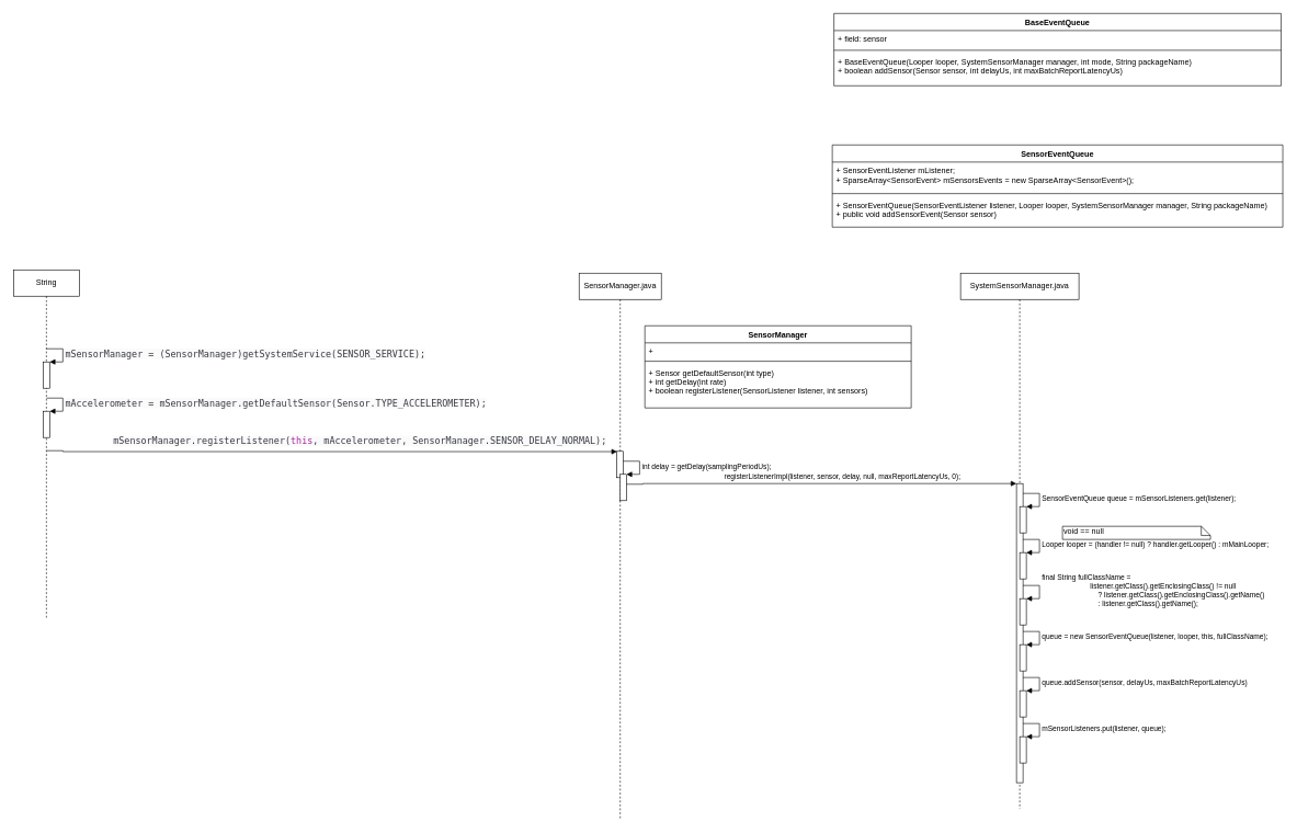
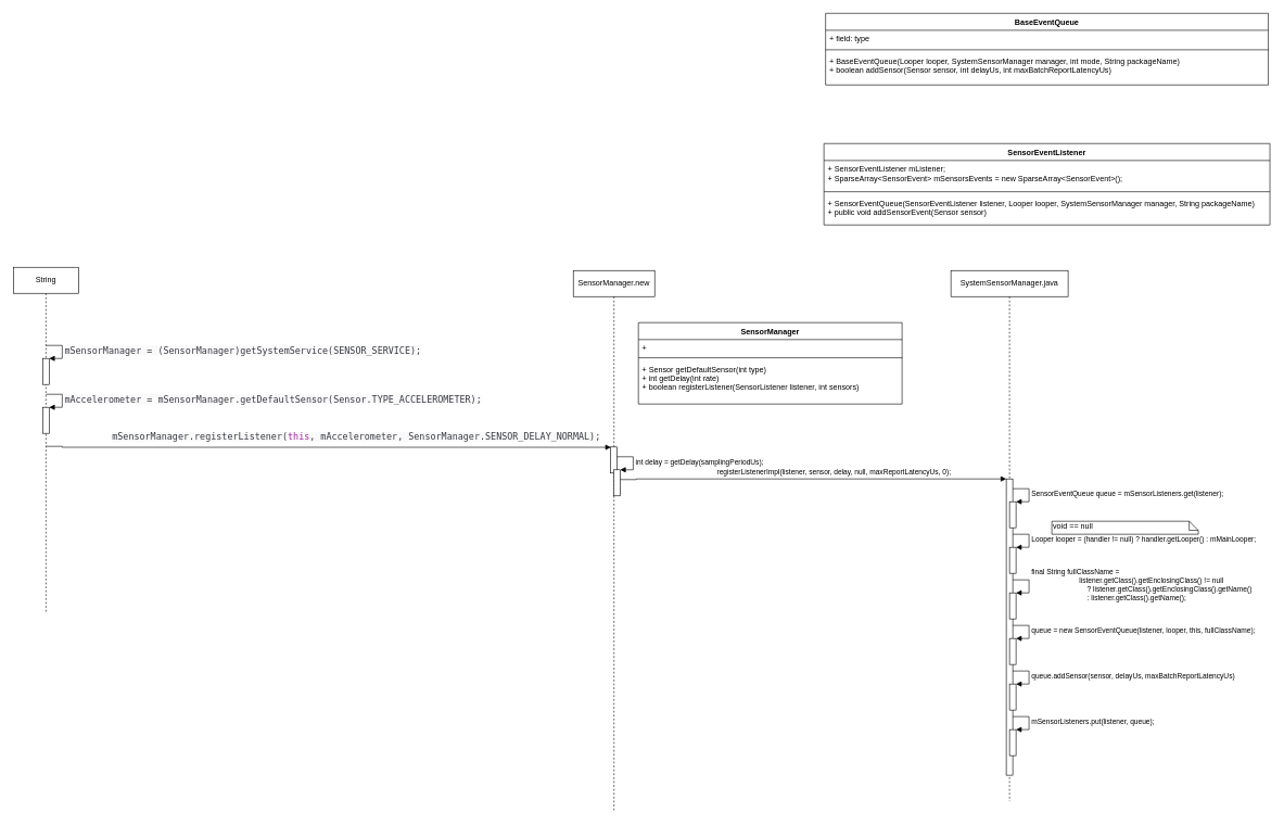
  <mxCell id="0" />
  <mxCell id="1" parent="0" />
  <mxCell id="2" value="String" style="shape=umlLifeline;perimeter=lifelinePerimeter;whiteSpace=wrap;html=1;container=1;collapsible=0;recursiveResize=0;outlineConnect=0;" vertex="1" parent="1"><mxGeometry x="20" y="410" width="100" height="530" as="geometry" /></mxCell>
  <mxCell id="3" value="" style="html=1;points=[];perimeter=orthogonalPerimeter;" vertex="1" parent="2"><mxGeometry x="45" y="140" width="10" height="40" as="geometry" /></mxCell>
  <mxCell id="4" value="&lt;span style=&quot;color: rgb(56 , 58 , 66) ; font-family: &amp;#34;source code pro&amp;#34; , &amp;#34;dejavu sans mono&amp;#34; , &amp;#34;ubuntu mono&amp;#34; , &amp;#34;anonymous pro&amp;#34; , &amp;#34;droid sans mono&amp;#34; , &amp;#34;menlo&amp;#34; , &amp;#34;monaco&amp;#34; , &amp;#34;consolas&amp;#34; , &amp;#34;inconsolata&amp;#34; , &amp;#34;courier&amp;#34; , monospace , &amp;#34;pingfang sc&amp;#34; , &amp;#34;microsoft yahei&amp;#34; , sans-serif ; font-size: 14px ; background-color: rgb(250 , 250 , 250)&quot;&gt;mSensorManager = (SensorManager)getSystemService(SENSOR_SERVICE);&lt;/span&gt;" style="edgeStyle=orthogonalEdgeStyle;html=1;align=left;spacingLeft=2;endArrow=block;rounded=0;entryX=1;entryY=0;" edge="1" target="3" parent="2"><mxGeometry relative="1" as="geometry"><mxPoint x="50" y="120" as="sourcePoint" /><Array as="points"><mxPoint x="75" y="120" /></Array></mxGeometry></mxCell>
  <mxCell id="5" value="" style="html=1;points=[];perimeter=orthogonalPerimeter;" vertex="1" parent="2"><mxGeometry x="45" y="215" width="10" height="40" as="geometry" /></mxCell>
  <mxCell id="6" value="&lt;span style=&quot;color: rgb(56 , 58 , 66) ; font-family: &amp;#34;source code pro&amp;#34; , &amp;#34;dejavu sans mono&amp;#34; , &amp;#34;ubuntu mono&amp;#34; , &amp;#34;anonymous pro&amp;#34; , &amp;#34;droid sans mono&amp;#34; , &amp;#34;menlo&amp;#34; , &amp;#34;monaco&amp;#34; , &amp;#34;consolas&amp;#34; , &amp;#34;inconsolata&amp;#34; , &amp;#34;courier&amp;#34; , monospace , &amp;#34;pingfang sc&amp;#34; , &amp;#34;microsoft yahei&amp;#34; , sans-serif ; font-size: 14px ; background-color: rgb(250 , 250 , 250)&quot;&gt;mAccelerometer = mSensorManager.getDefaultSensor(Sensor.TYPE_ACCELEROMETER);&lt;/span&gt;" style="edgeStyle=orthogonalEdgeStyle;html=1;align=left;spacingLeft=2;endArrow=block;rounded=0;entryX=1;entryY=0;" edge="1" target="5" parent="2"><mxGeometry relative="1" as="geometry"><mxPoint x="50" y="195" as="sourcePoint" /><Array as="points"><mxPoint x="75" y="195" /></Array></mxGeometry></mxCell>
  <mxCell id="7" value="&lt;span style=&quot;color: rgb(56 , 58 , 66) ; font-family: &amp;#34;source code pro&amp;#34; , &amp;#34;dejavu sans mono&amp;#34; , &amp;#34;ubuntu mono&amp;#34; , &amp;#34;anonymous pro&amp;#34; , &amp;#34;droid sans mono&amp;#34; , &amp;#34;menlo&amp;#34; , &amp;#34;monaco&amp;#34; , &amp;#34;consolas&amp;#34; , &amp;#34;inconsolata&amp;#34; , &amp;#34;courier&amp;#34; , monospace , &amp;#34;pingfang sc&amp;#34; , &amp;#34;microsoft yahei&amp;#34; , sans-serif ; font-size: 14px ; background-color: rgb(250 , 250 , 250)&quot;&gt;mSensorManager.registerListener(&lt;/span&gt;&lt;span class=&quot;hljs-keyword&quot; style=&quot;box-sizing: border-box ; outline: 0px ; margin: 0px ; padding: 0px ; font-family: &amp;#34;source code pro&amp;#34; , &amp;#34;dejavu sans mono&amp;#34; , &amp;#34;ubuntu mono&amp;#34; , &amp;#34;anonymous pro&amp;#34; , &amp;#34;droid sans mono&amp;#34; , &amp;#34;menlo&amp;#34; , &amp;#34;monaco&amp;#34; , &amp;#34;consolas&amp;#34; , &amp;#34;inconsolata&amp;#34; , &amp;#34;courier&amp;#34; , monospace , &amp;#34;pingfang sc&amp;#34; , &amp;#34;microsoft yahei&amp;#34; , sans-serif ; color: rgb(166 , 38 , 164) ; overflow-wrap: break-word ; font-size: 14px ; background-color: rgb(250 , 250 , 250)&quot;&gt;this&lt;/span&gt;&lt;span style=&quot;color: rgb(56 , 58 , 66) ; font-family: &amp;#34;source code pro&amp;#34; , &amp;#34;dejavu sans mono&amp;#34; , &amp;#34;ubuntu mono&amp;#34; , &amp;#34;anonymous pro&amp;#34; , &amp;#34;droid sans mono&amp;#34; , &amp;#34;menlo&amp;#34; , &amp;#34;monaco&amp;#34; , &amp;#34;consolas&amp;#34; , &amp;#34;inconsolata&amp;#34; , &amp;#34;courier&amp;#34; , monospace , &amp;#34;pingfang sc&amp;#34; , &amp;#34;microsoft yahei&amp;#34; , sans-serif ; font-size: 14px ; background-color: rgb(250 , 250 , 250)&quot;&gt;, mAccelerometer, SensorManager.SENSOR_DELAY_NORMAL);&lt;/span&gt;" style="edgeStyle=orthogonalEdgeStyle;html=1;align=left;spacingLeft=2;endArrow=block;rounded=0;entryX=0.072;entryY=0.011;entryDx=0;entryDy=0;entryPerimeter=0;" edge="1" target="9" parent="1"><mxGeometry x="-0.773" y="15" relative="1" as="geometry"><mxPoint x="70" y="685" as="sourcePoint" /><Array as="points"><mxPoint x="95" y="685" /></Array><mxPoint as="offset" /></mxGeometry></mxCell>
- <mxCell id="8" value="SensorManager.java" style="shape=umlLifeline;perimeter=lifelinePerimeter;whiteSpace=wrap;html=1;container=1;collapsible=0;recursiveResize=0;outlineConnect=0;" vertex="1" parent="1"><mxGeometry x="880" y="415" width="125" height="830" as="geometry" /></mxCell>
+ <mxCell id="8" value="SensorManager.new" style="shape=umlLifeline;perimeter=lifelinePerimeter;whiteSpace=wrap;html=1;container=1;collapsible=0;recursiveResize=0;outlineConnect=0;" vertex="1" parent="1"><mxGeometry x="880" y="415" width="125" height="830" as="geometry" /></mxCell>
  <mxCell id="9" value="" style="html=1;points=[];perimeter=orthogonalPerimeter;" vertex="1" parent="8"><mxGeometry x="57" y="271" width="10" height="40" as="geometry" /></mxCell>
  <mxCell id="10" value="" style="html=1;points=[];perimeter=orthogonalPerimeter;" vertex="1" parent="8"><mxGeometry x="62" y="306" width="10" height="40" as="geometry" /></mxCell>
  <mxCell id="11" value="int delay = getDelay(samplingPeriodUs);" style="edgeStyle=orthogonalEdgeStyle;html=1;align=left;spacingLeft=2;endArrow=block;rounded=0;entryX=1;entryY=0;" edge="1" target="10" parent="8"><mxGeometry relative="1" as="geometry"><mxPoint x="67" y="286" as="sourcePoint" /><Array as="points"><mxPoint x="92" y="286" /></Array></mxGeometry></mxCell>
  <mxCell id="12" value="registerListenerImpl(listener, sensor, delay, null, maxReportLatencyUs, 0);" style="edgeStyle=orthogonalEdgeStyle;html=1;align=left;spacingLeft=2;endArrow=block;rounded=0;entryX=0;entryY=0;entryDx=0;entryDy=0;entryPerimeter=0;" edge="1" target="18" parent="8"><mxGeometry x="-0.509" y="11" relative="1" as="geometry"><mxPoint x="72" y="321" as="sourcePoint" /><Array as="points"><mxPoint x="97" y="321" /><mxPoint x="97" y="320" /></Array><mxPoint as="offset" /></mxGeometry></mxCell>
  <mxCell id="13" value="SensorManager" style="swimlane;fontStyle=1;align=center;verticalAlign=top;childLayout=stackLayout;horizontal=1;startSize=26;horizontalStack=0;resizeParent=1;resizeParentMax=0;resizeLast=0;collapsible=1;marginBottom=0;" vertex="1" parent="1"><mxGeometry x="980" y="495" width="405" height="125" as="geometry" /></mxCell>
  <mxCell id="14" value="+ " style="text;strokeColor=none;fillColor=none;align=left;verticalAlign=top;spacingLeft=4;spacingRight=4;overflow=hidden;rotatable=0;points=[[0,0.5],[1,0.5]];portConstraint=eastwest;" vertex="1" parent="13"><mxGeometry y="26" width="405" height="24" as="geometry" /></mxCell>
  <mxCell id="15" value="" style="line;strokeWidth=1;fillColor=none;align=left;verticalAlign=middle;spacingTop=-1;spacingLeft=3;spacingRight=3;rotatable=0;labelPosition=right;points=[];portConstraint=eastwest;" vertex="1" parent="13"><mxGeometry y="50" width="405" height="8" as="geometry" /></mxCell>
  <mxCell id="16" value="+ Sensor getDefaultSensor(int type)&#10;+ int getDelay(int rate)&#10;+ boolean registerListener(SensorListener listener, int sensors)" style="text;strokeColor=none;fillColor=none;align=left;verticalAlign=top;spacingLeft=4;spacingRight=4;overflow=hidden;rotatable=0;points=[[0,0.5],[1,0.5]];portConstraint=eastwest;" vertex="1" parent="13"><mxGeometry y="58" width="405" height="67" as="geometry" /></mxCell>
  <mxCell id="17" value="SystemSensorManager.java" style="shape=umlLifeline;perimeter=lifelinePerimeter;whiteSpace=wrap;html=1;container=1;collapsible=0;recursiveResize=0;outlineConnect=0;" vertex="1" parent="1"><mxGeometry x="1460" y="415" width="180" height="815" as="geometry" /></mxCell>
  <mxCell id="18" value="" style="html=1;points=[];perimeter=orthogonalPerimeter;" vertex="1" parent="17"><mxGeometry x="85" y="320" width="10" height="455" as="geometry" /></mxCell>
  <mxCell id="19" value="" style="html=1;points=[];perimeter=orthogonalPerimeter;" vertex="1" parent="17"><mxGeometry x="90" y="355" width="10" height="40" as="geometry" /></mxCell>
  <mxCell id="20" value="SensorEventQueue queue = mSensorListeners.get(listener);" style="edgeStyle=orthogonalEdgeStyle;html=1;align=left;spacingLeft=2;endArrow=block;rounded=0;entryX=1;entryY=0;" edge="1" target="19" parent="17"><mxGeometry relative="1" as="geometry"><mxPoint x="95" y="335" as="sourcePoint" /><Array as="points"><mxPoint x="120" y="335" /></Array></mxGeometry></mxCell>
  <mxCell id="21" value="" style="html=1;points=[];perimeter=orthogonalPerimeter;" vertex="1" parent="17"><mxGeometry x="90" y="425" width="10" height="40" as="geometry" /></mxCell>
  <mxCell id="22" value="Looper looper = (handler != null) ? handler.getLooper() : mMainLooper;" style="edgeStyle=orthogonalEdgeStyle;html=1;align=left;spacingLeft=2;endArrow=block;rounded=0;entryX=1;entryY=0;" edge="1" target="21" parent="17"><mxGeometry relative="1" as="geometry"><mxPoint x="95" y="405" as="sourcePoint" /><Array as="points"><mxPoint x="120" y="405" /></Array></mxGeometry></mxCell>
  <mxCell id="23" value="" style="html=1;points=[];perimeter=orthogonalPerimeter;" vertex="1" parent="17"><mxGeometry x="90" y="495" width="10" height="40" as="geometry" /></mxCell>
  <mxCell id="24" value="&lt;div&gt;final String fullClassName =&lt;/div&gt;&lt;div&gt;&amp;nbsp; &amp;nbsp; &amp;nbsp; &amp;nbsp; &amp;nbsp; &amp;nbsp; &amp;nbsp; &amp;nbsp; &amp;nbsp; &amp;nbsp; &amp;nbsp; &amp;nbsp; listener.getClass().getEnclosingClass() != null&lt;/div&gt;&lt;div&gt;&amp;nbsp; &amp;nbsp; &amp;nbsp; &amp;nbsp; &amp;nbsp; &amp;nbsp; &amp;nbsp; &amp;nbsp; &amp;nbsp; &amp;nbsp; &amp;nbsp; &amp;nbsp; &amp;nbsp; &amp;nbsp; ? listener.getClass().getEnclosingClass().getName()&lt;/div&gt;&lt;div&gt;&amp;nbsp; &amp;nbsp; &amp;nbsp; &amp;nbsp; &amp;nbsp; &amp;nbsp; &amp;nbsp; &amp;nbsp; &amp;nbsp; &amp;nbsp; &amp;nbsp; &amp;nbsp; &amp;nbsp; &amp;nbsp; : listener.getClass().getName();&lt;/div&gt;" style="edgeStyle=orthogonalEdgeStyle;html=1;align=left;spacingLeft=2;endArrow=block;rounded=0;entryX=1;entryY=0;" edge="1" target="23" parent="17"><mxGeometry relative="1" as="geometry"><mxPoint x="95" y="475" as="sourcePoint" /><Array as="points"><mxPoint x="120" y="475" /></Array></mxGeometry></mxCell>
  <mxCell id="25" value="" style="html=1;points=[];perimeter=orthogonalPerimeter;" vertex="1" parent="17"><mxGeometry x="90" y="565" width="10" height="40" as="geometry" /></mxCell>
  <mxCell id="26" value="queue = new SensorEventQueue(listener, looper, this, fullClassName);" style="edgeStyle=orthogonalEdgeStyle;html=1;align=left;spacingLeft=2;endArrow=block;rounded=0;entryX=1;entryY=0;" edge="1" target="25" parent="17"><mxGeometry relative="1" as="geometry"><mxPoint x="95" y="545" as="sourcePoint" /><Array as="points"><mxPoint x="120" y="545" /></Array></mxGeometry></mxCell>
  <mxCell id="27" value="" style="html=1;points=[];perimeter=orthogonalPerimeter;" vertex="1" parent="17"><mxGeometry x="90" y="635" width="10" height="40" as="geometry" /></mxCell>
  <mxCell id="28" value="queue.addSensor(sensor, delayUs, maxBatchReportLatencyUs)" style="edgeStyle=orthogonalEdgeStyle;html=1;align=left;spacingLeft=2;endArrow=block;rounded=0;entryX=1;entryY=0;" edge="1" target="27" parent="17"><mxGeometry relative="1" as="geometry"><mxPoint x="95" y="615" as="sourcePoint" /><Array as="points"><mxPoint x="120" y="615" /></Array></mxGeometry></mxCell>
  <mxCell id="29" value="" style="html=1;points=[];perimeter=orthogonalPerimeter;" vertex="1" parent="17"><mxGeometry x="90" y="705" width="10" height="40" as="geometry" /></mxCell>
  <mxCell id="30" value="mSensorListeners.put(listener, queue);" style="edgeStyle=orthogonalEdgeStyle;html=1;align=left;spacingLeft=2;endArrow=block;rounded=0;entryX=1;entryY=0;" edge="1" target="29" parent="17"><mxGeometry relative="1" as="geometry"><mxPoint x="95" y="685" as="sourcePoint" /><Array as="points"><mxPoint x="120" y="685" /></Array></mxGeometry></mxCell>
  <mxCell id="31" value="void == null" style="shape=note;whiteSpace=wrap;html=1;size=14;verticalAlign=top;align=left;spacingTop=-6;" vertex="1" parent="1"><mxGeometry x="1615" y="800" width="225" height="20" as="geometry" /></mxCell>
  <mxCell id="32" value="BaseEventQueue" style="swimlane;fontStyle=1;align=center;verticalAlign=top;childLayout=stackLayout;horizontal=1;startSize=26;horizontalStack=0;resizeParent=1;resizeParentMax=0;resizeLast=0;collapsible=1;marginBottom=0;" vertex="1" parent="1"><mxGeometry x="1267.5" y="20" width="680" height="110" as="geometry" /></mxCell>
- <mxCell id="33" value="+ field: sensor" style="text;strokeColor=none;fillColor=none;align=left;verticalAlign=top;spacingLeft=4;spacingRight=4;overflow=hidden;rotatable=0;points=[[0,0.5],[1,0.5]];portConstraint=eastwest;" vertex="1" parent="32"><mxGeometry y="26" width="680" height="26" as="geometry" /></mxCell>
+ <mxCell id="33" value="+ field: type" style="text;strokeColor=none;fillColor=none;align=left;verticalAlign=top;spacingLeft=4;spacingRight=4;overflow=hidden;rotatable=0;points=[[0,0.5],[1,0.5]];portConstraint=eastwest;" vertex="1" parent="32"><mxGeometry y="26" width="680" height="26" as="geometry" /></mxCell>
  <mxCell id="34" value="" style="line;strokeWidth=1;fillColor=none;align=left;verticalAlign=middle;spacingTop=-1;spacingLeft=3;spacingRight=3;rotatable=0;labelPosition=right;points=[];portConstraint=eastwest;" vertex="1" parent="32"><mxGeometry y="52" width="680" height="8" as="geometry" /></mxCell>
  <mxCell id="35" value="+ BaseEventQueue(Looper looper, SystemSensorManager manager, int mode, String packageName)&#10;+ boolean addSensor(Sensor sensor, int delayUs, int maxBatchReportLatencyUs)" style="text;strokeColor=none;fillColor=none;align=left;verticalAlign=top;spacingLeft=4;spacingRight=4;overflow=hidden;rotatable=0;points=[[0,0.5],[1,0.5]];portConstraint=eastwest;" vertex="1" parent="32"><mxGeometry y="60" width="680" height="50" as="geometry" /></mxCell>
- <mxCell id="36" value="SensorEventQueue" style="swimlane;fontStyle=1;align=center;verticalAlign=top;childLayout=stackLayout;horizontal=1;startSize=26;horizontalStack=0;resizeParent=1;resizeParentMax=0;resizeLast=0;collapsible=1;marginBottom=0;" vertex="1" parent="1"><mxGeometry x="1265" y="220" width="685" height="125" as="geometry" /></mxCell>
+ <mxCell id="36" value="SensorEventListener" style="swimlane;fontStyle=1;align=center;verticalAlign=top;childLayout=stackLayout;horizontal=1;startSize=26;horizontalStack=0;resizeParent=1;resizeParentMax=0;resizeLast=0;collapsible=1;marginBottom=0;" vertex="1" parent="1"><mxGeometry x="1265" y="220" width="685" height="125" as="geometry" /></mxCell>
  <mxCell id="37" value="+ SensorEventListener mListener;&#10;+ SparseArray&lt;SensorEvent&gt; mSensorsEvents = new SparseArray&lt;SensorEvent&gt;();" style="text;strokeColor=none;fillColor=none;align=left;verticalAlign=top;spacingLeft=4;spacingRight=4;overflow=hidden;rotatable=0;points=[[0,0.5],[1,0.5]];portConstraint=eastwest;" vertex="1" parent="36"><mxGeometry y="26" width="685" height="44" as="geometry" /></mxCell>
  <mxCell id="38" value="" style="line;strokeWidth=1;fillColor=none;align=left;verticalAlign=middle;spacingTop=-1;spacingLeft=3;spacingRight=3;rotatable=0;labelPosition=right;points=[];portConstraint=eastwest;" vertex="1" parent="36"><mxGeometry y="70" width="685" height="8" as="geometry" /></mxCell>
  <mxCell id="39" value="+ SensorEventQueue(SensorEventListener listener, Looper looper, SystemSensorManager manager, String packageName)&#10;+ public void addSensorEvent(Sensor sensor)" style="text;strokeColor=none;fillColor=none;align=left;verticalAlign=top;spacingLeft=4;spacingRight=4;overflow=hidden;rotatable=0;points=[[0,0.5],[1,0.5]];portConstraint=eastwest;" vertex="1" parent="36"><mxGeometry y="78" width="685" height="47" as="geometry" /></mxCell>
